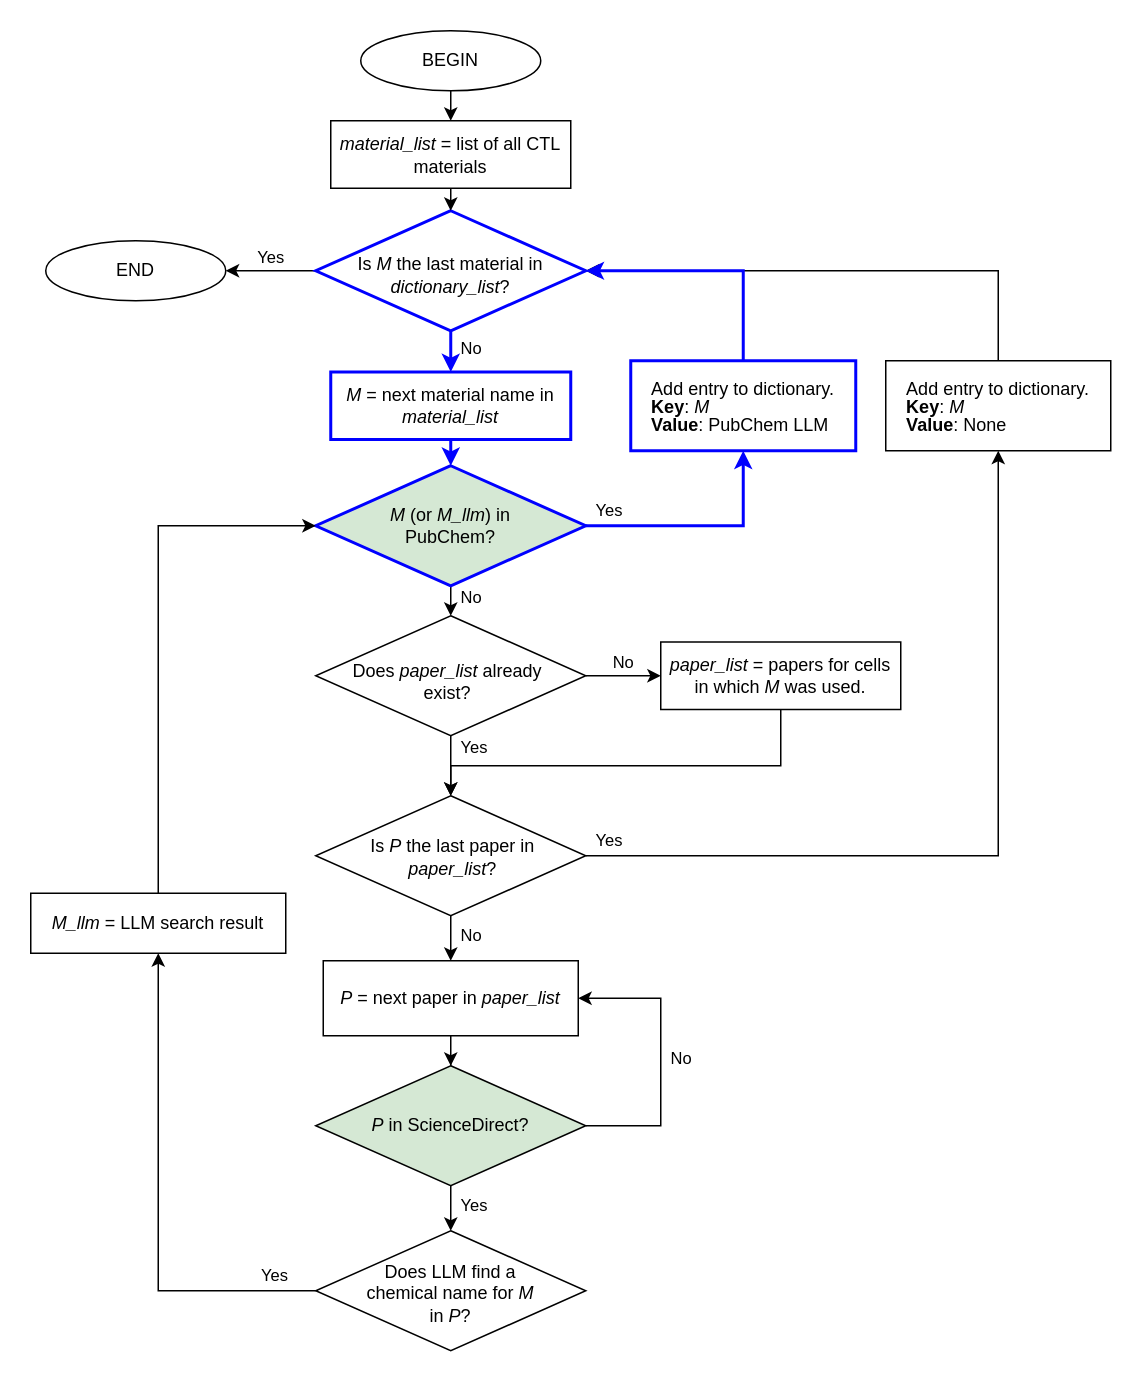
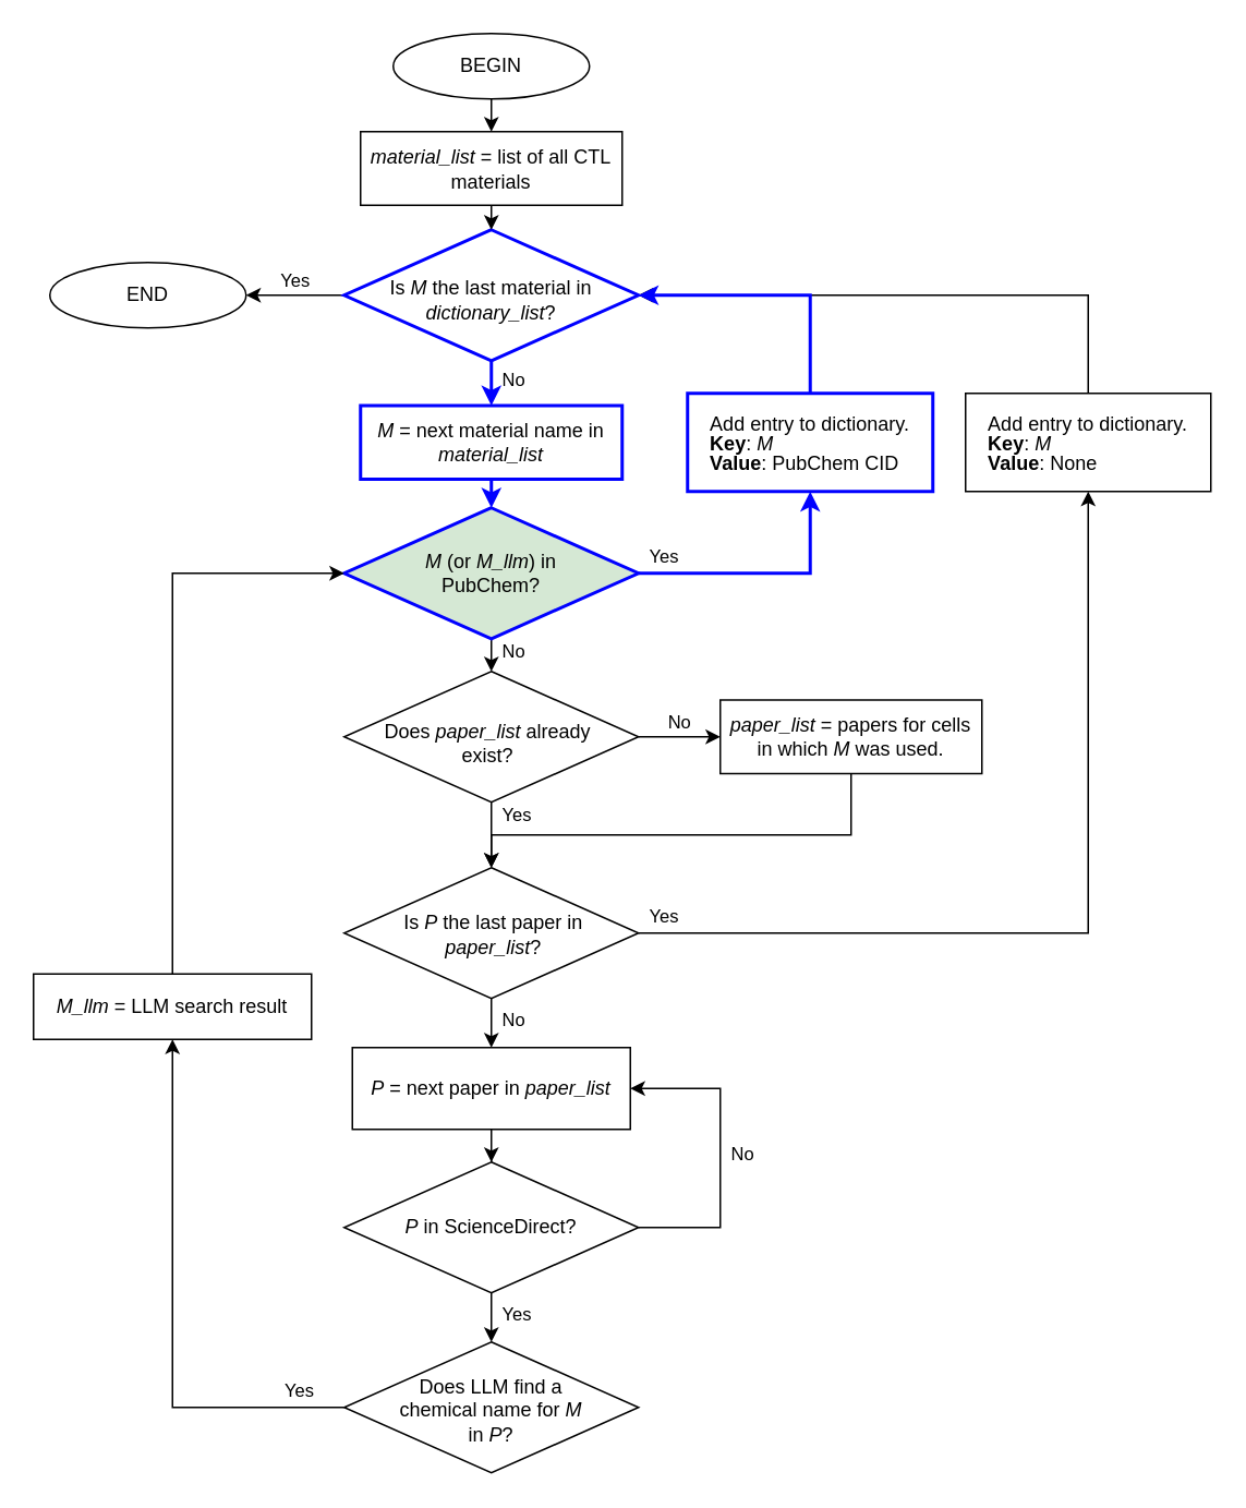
  <mxCell id="0" />
  <mxCell id="1" parent="0" />
  <mxCell id="2" style="edgeStyle=orthogonalEdgeStyle;rounded=0;orthogonalLoop=1;jettySize=auto;html=1;exitX=0.5;exitY=0;exitDx=0;exitDy=0;entryX=1;entryY=0.5;entryDx=0;entryDy=0;" edge="1" parent="1" source="27" target="30"><mxGeometry relative="1" as="geometry" /></mxCell>
  <mxCell id="3" style="edgeStyle=orthogonalEdgeStyle;rounded=0;orthogonalLoop=1;jettySize=auto;html=1;exitX=0.5;exitY=1;exitDx=0;exitDy=0;entryX=0.5;entryY=0;entryDx=0;entryDy=0;strokeColor=#0000FF;strokeWidth=2;" edge="1" parent="1" source="4" target="7"><mxGeometry relative="1" as="geometry" /></mxCell>
  <mxCell id="4" value="&lt;i&gt;M&lt;/i&gt; = next material name in &lt;i&gt;material_list&lt;/i&gt;" style="rounded=0;whiteSpace=wrap;html=1;fontSize=12;glass=0;strokeWidth=2;shadow=0;strokeColor=#0000FF;" parent="1" vertex="1"><mxGeometry x="220" y="247.5" width="160" height="45" as="geometry" /></mxCell>
  <mxCell id="5" value="No" style="edgeStyle=orthogonalEdgeStyle;rounded=0;orthogonalLoop=1;jettySize=auto;html=1;exitX=0.5;exitY=1;exitDx=0;exitDy=0;entryX=0.5;entryY=0;entryDx=0;entryDy=0;labelPosition=right;verticalLabelPosition=middle;align=left;verticalAlign=middle;spacingLeft=5;spacingBottom=4;" edge="1" parent="1" source="7" target="37"><mxGeometry relative="1" as="geometry" /></mxCell>
  <mxCell id="6" value="Yes" style="edgeStyle=orthogonalEdgeStyle;rounded=0;orthogonalLoop=1;jettySize=auto;html=1;exitX=1;exitY=0.5;exitDx=0;exitDy=0;entryX=0.5;entryY=1;entryDx=0;entryDy=0;labelPosition=right;verticalLabelPosition=middle;align=left;verticalAlign=middle;spacingLeft=5;strokeColor=#0000FF;strokeWidth=2;" edge="1" parent="1" source="7" target="9"><mxGeometry x="-1" y="10" relative="1" as="geometry"><mxPoint as="offset" /></mxGeometry></mxCell>
  <mxCell id="7" value="&lt;i&gt;M&lt;/i&gt; (or &lt;i&gt;M_llm&lt;/i&gt;) in PubChem?" style="rhombus;whiteSpace=wrap;html=1;shadow=0;fontFamily=Helvetica;fontSize=12;align=center;strokeWidth=2;spacing=10;spacingTop=10;spacingBottom=10;spacingRight=10;spacingLeft=10;strokeColor=#0000FF;fillColor=#d5e8d4;" parent="1" vertex="1"><mxGeometry x="210" y="310" width="180" height="80" as="geometry" /></mxCell>
  <mxCell id="8" style="edgeStyle=orthogonalEdgeStyle;rounded=0;orthogonalLoop=1;jettySize=auto;html=1;exitX=0.5;exitY=0;exitDx=0;exitDy=0;entryX=1;entryY=0.5;entryDx=0;entryDy=0;strokeColor=#0000FF;strokeWidth=2;" edge="1" parent="1" source="9" target="30"><mxGeometry relative="1" as="geometry" /></mxCell>
- <mxCell id="9" value="&lt;p style=&quot;text-align: left; line-height: 0px;&quot;&gt;Add entry to dictionary.&lt;/p&gt;&lt;p style=&quot;text-align: left; line-height: 0px;&quot;&gt;&lt;b&gt;Key&lt;/b&gt;: &lt;i&gt;M&lt;/i&gt;&lt;/p&gt;&lt;p style=&quot;text-align: left; line-height: 0px;&quot;&gt;&lt;b&gt;Value&lt;/b&gt;: PubChem LLM&lt;/p&gt;" style="rounded=0;whiteSpace=wrap;html=1;fontSize=12;glass=0;strokeWidth=2;shadow=0;align=center;strokeColor=#0000FF;" parent="1" vertex="1"><mxGeometry x="420" y="240" width="150" height="60" as="geometry" /></mxCell>
+ <mxCell id="9" value="&lt;p style=&quot;text-align: left; line-height: 0px;&quot;&gt;Add entry to dictionary.&lt;/p&gt;&lt;p style=&quot;text-align: left; line-height: 0px;&quot;&gt;&lt;b&gt;Key&lt;/b&gt;: &lt;i&gt;M&lt;/i&gt;&lt;/p&gt;&lt;p style=&quot;text-align: left; line-height: 0px;&quot;&gt;&lt;b&gt;Value&lt;/b&gt;: PubChem CID&lt;/p&gt;" style="rounded=0;whiteSpace=wrap;html=1;fontSize=12;glass=0;strokeWidth=2;shadow=0;align=center;strokeColor=#0000FF;" parent="1" vertex="1"><mxGeometry x="420" y="240" width="150" height="60" as="geometry" /></mxCell>
  <mxCell id="10" style="edgeStyle=orthogonalEdgeStyle;rounded=0;orthogonalLoop=1;jettySize=auto;html=1;exitX=0.5;exitY=1;exitDx=0;exitDy=0;entryX=0.5;entryY=0;entryDx=0;entryDy=0;" edge="1" parent="1" source="11" target="32"><mxGeometry relative="1" as="geometry" /></mxCell>
  <mxCell id="11" value="BEGIN" style="ellipse;whiteSpace=wrap;html=1;" vertex="1" parent="1"><mxGeometry x="240" y="20" width="120" height="40" as="geometry" /></mxCell>
  <mxCell id="12" style="edgeStyle=orthogonalEdgeStyle;rounded=0;orthogonalLoop=1;jettySize=auto;html=1;exitX=0.5;exitY=1;exitDx=0;exitDy=0;entryX=0.5;entryY=0;entryDx=0;entryDy=0;" edge="1" parent="1" source="13" target="26"><mxGeometry relative="1" as="geometry"><Array as="points"><mxPoint x="520" y="510" /><mxPoint x="300" y="510" /></Array></mxGeometry></mxCell>
  <mxCell id="13" value="&lt;i&gt;paper_list &lt;/i&gt;= papers for cells in which &lt;i&gt;M&lt;/i&gt; was used." style="rounded=0;whiteSpace=wrap;html=1;" vertex="1" parent="1"><mxGeometry x="440" y="427.5" width="160" height="45" as="geometry" /></mxCell>
  <mxCell id="14" value="" style="edgeStyle=orthogonalEdgeStyle;rounded=0;orthogonalLoop=1;jettySize=auto;html=1;" edge="1" parent="1" source="15" target="20"><mxGeometry relative="1" as="geometry" /></mxCell>
  <mxCell id="15" value="&lt;i&gt;P&lt;/i&gt; = next paper in &lt;i&gt;paper_list&lt;/i&gt;" style="rounded=0;whiteSpace=wrap;html=1;" vertex="1" parent="1"><mxGeometry x="215" y="640" width="170" height="50" as="geometry" /></mxCell>
  <mxCell id="16" style="edgeStyle=orthogonalEdgeStyle;rounded=0;orthogonalLoop=1;jettySize=auto;html=1;exitX=0.5;exitY=0;exitDx=0;exitDy=0;entryX=0;entryY=0.5;entryDx=0;entryDy=0;" edge="1" parent="1" source="17" target="7"><mxGeometry relative="1" as="geometry" /></mxCell>
  <mxCell id="17" value="&lt;i&gt;M_llm &lt;/i&gt;= LLM search result" style="rounded=0;whiteSpace=wrap;html=1;" vertex="1" parent="1"><mxGeometry x="20" y="595" width="170" height="40" as="geometry" /></mxCell>
  <mxCell id="18" value="Yes" style="edgeStyle=orthogonalEdgeStyle;rounded=0;orthogonalLoop=1;jettySize=auto;html=1;exitX=0.5;exitY=1;exitDx=0;exitDy=0;entryX=0.5;entryY=0;entryDx=0;entryDy=0;labelPosition=right;verticalLabelPosition=middle;align=left;verticalAlign=middle;spacingLeft=5;spacingBottom=5;" edge="1" parent="1" source="20" target="22"><mxGeometry relative="1" as="geometry" /></mxCell>
  <mxCell id="19" value="No" style="edgeStyle=orthogonalEdgeStyle;rounded=0;orthogonalLoop=1;jettySize=auto;html=1;exitX=1;exitY=0.5;exitDx=0;exitDy=0;entryX=1;entryY=0.5;entryDx=0;entryDy=0;labelPosition=right;verticalLabelPosition=middle;align=left;verticalAlign=middle;spacingLeft=5;" edge="1" parent="1" source="20" target="15"><mxGeometry relative="1" as="geometry"><Array as="points"><mxPoint x="440" y="750" /><mxPoint x="440" y="665" /></Array></mxGeometry></mxCell>
- <mxCell id="20" value="&lt;i&gt;P&lt;/i&gt; in ScienceDirect?" style="rhombus;whiteSpace=wrap;html=1;rounded=0;fillColor=#d5e8d4;" vertex="1" parent="1"><mxGeometry x="210" y="710" width="180" height="80" as="geometry" /></mxCell>
+ <mxCell id="20" value="&lt;i&gt;P&lt;/i&gt; in ScienceDirect?" style="rhombus;whiteSpace=wrap;html=1;rounded=0;" vertex="1" parent="1"><mxGeometry x="210" y="710" width="180" height="80" as="geometry" /></mxCell>
  <mxCell id="21" value="Yes" style="edgeStyle=orthogonalEdgeStyle;rounded=0;orthogonalLoop=1;jettySize=auto;html=1;exitX=0;exitY=0.5;exitDx=0;exitDy=0;entryX=0.5;entryY=1;entryDx=0;entryDy=0;labelPosition=right;verticalLabelPosition=middle;align=left;verticalAlign=middle;spacingLeft=5;" edge="1" parent="1" source="22" target="17"><mxGeometry x="-0.742" y="-10" relative="1" as="geometry"><mxPoint as="offset" /></mxGeometry></mxCell>
  <mxCell id="22" value="Does LLM find a chemical name for &lt;i&gt;M&lt;/i&gt; &lt;br&gt;in &lt;i&gt;P&lt;/i&gt;?" style="rhombus;whiteSpace=wrap;html=1;spacingTop=4;spacingLeft=25;spacingRight=25;" vertex="1" parent="1"><mxGeometry x="210" y="820" width="180" height="80" as="geometry" /></mxCell>
  <mxCell id="23" style="edgeStyle=orthogonalEdgeStyle;rounded=0;orthogonalLoop=1;jettySize=auto;html=1;exitX=0.5;exitY=1;exitDx=0;exitDy=0;" edge="1" parent="1" source="22" target="22"><mxGeometry relative="1" as="geometry" /></mxCell>
  <mxCell id="24" value="No" style="edgeStyle=orthogonalEdgeStyle;rounded=0;orthogonalLoop=1;jettySize=auto;html=1;exitX=0.5;exitY=1;exitDx=0;exitDy=0;entryX=0.5;entryY=0;entryDx=0;entryDy=0;labelPosition=right;verticalLabelPosition=middle;align=left;verticalAlign=middle;spacingLeft=5;spacingBottom=4;" edge="1" parent="1" source="26" target="15"><mxGeometry relative="1" as="geometry" /></mxCell>
  <mxCell id="25" value="Yes" style="edgeStyle=orthogonalEdgeStyle;rounded=0;orthogonalLoop=1;jettySize=auto;html=1;exitX=1;exitY=0.5;exitDx=0;exitDy=0;entryX=0.5;entryY=1;entryDx=0;entryDy=0;labelPosition=right;verticalLabelPosition=middle;align=left;verticalAlign=middle;spacingLeft=5;" edge="1" parent="1" source="26" target="27"><mxGeometry x="-1" y="10" relative="1" as="geometry"><mxPoint as="offset" /></mxGeometry></mxCell>
  <mxCell id="26" value="Is &lt;i&gt;P&lt;/i&gt; the last paper in &lt;i&gt;paper_list&lt;/i&gt;?" style="rhombus;whiteSpace=wrap;html=1;shadow=0;fontFamily=Helvetica;fontSize=12;align=center;strokeWidth=1;spacing=6;spacingTop=12;spacingLeft=23;spacingBottom=10;spacingRight=20;" vertex="1" parent="1"><mxGeometry x="210" y="530" width="180" height="80" as="geometry" /></mxCell>
  <mxCell id="27" value="&lt;p style=&quot;text-align: left; line-height: 0%;&quot;&gt;Add entry to dictionary.&lt;/p&gt;&lt;p style=&quot;text-align: left; line-height: 0%;&quot;&gt;&lt;b&gt;Key&lt;/b&gt;: &lt;i&gt;M&lt;/i&gt;&lt;/p&gt;&lt;p style=&quot;text-align: left; line-height: 0%;&quot;&gt;&lt;b&gt;Value&lt;/b&gt;: None&lt;/p&gt;&lt;p&gt;&lt;/p&gt;" style="rounded=0;whiteSpace=wrap;html=1;fontSize=12;glass=0;strokeWidth=1;shadow=0;align=center;" vertex="1" parent="1"><mxGeometry x="590" y="240" width="150" height="60" as="geometry" /></mxCell>
  <mxCell id="28" value="No" style="edgeStyle=orthogonalEdgeStyle;rounded=0;orthogonalLoop=1;jettySize=auto;html=1;exitX=0.5;exitY=1;exitDx=0;exitDy=0;entryX=0.5;entryY=0;entryDx=0;entryDy=0;labelPosition=right;verticalLabelPosition=middle;align=left;verticalAlign=middle;spacingLeft=5;spacingBottom=4;strokeColor=#0000FF;strokeWidth=2;" edge="1" parent="1" source="30" target="4"><mxGeometry relative="1" as="geometry" /></mxCell>
  <mxCell id="29" value="Yes" style="edgeStyle=orthogonalEdgeStyle;rounded=0;orthogonalLoop=1;jettySize=auto;html=1;exitX=0;exitY=0.5;exitDx=0;exitDy=0;entryX=1;entryY=0.5;entryDx=0;entryDy=0;labelPosition=center;verticalLabelPosition=top;align=center;verticalAlign=bottom;" edge="1" parent="1" source="30" target="34"><mxGeometry relative="1" as="geometry" /></mxCell>
  <mxCell id="30" value="Is &lt;i&gt;M &lt;/i&gt;the last material in &lt;i&gt;dictionary_list&lt;/i&gt;?" style="rhombus;whiteSpace=wrap;html=1;spacingLeft=20;spacingRight=20;spacingTop=5;strokeColor=#0000FF;strokeWidth=2;" vertex="1" parent="1"><mxGeometry x="210" y="140" width="180" height="80" as="geometry" /></mxCell>
  <mxCell id="31" style="edgeStyle=orthogonalEdgeStyle;rounded=0;orthogonalLoop=1;jettySize=auto;html=1;exitX=0.5;exitY=1;exitDx=0;exitDy=0;entryX=0.5;entryY=0;entryDx=0;entryDy=0;" edge="1" parent="1" source="32" target="30"><mxGeometry relative="1" as="geometry" /></mxCell>
  <mxCell id="32" value="&lt;i&gt;material_list &lt;/i&gt;= list of all CTL materials" style="rounded=0;whiteSpace=wrap;html=1;" vertex="1" parent="1"><mxGeometry x="220" y="80" width="160" height="45" as="geometry" /></mxCell>
  <mxCell id="33" style="edgeStyle=orthogonalEdgeStyle;rounded=0;orthogonalLoop=1;jettySize=auto;html=1;exitX=0.5;exitY=1;exitDx=0;exitDy=0;" edge="1" parent="1" source="32" target="32"><mxGeometry relative="1" as="geometry" /></mxCell>
  <mxCell id="34" value="END" style="ellipse;whiteSpace=wrap;html=1;" vertex="1" parent="1"><mxGeometry x="30" y="160" width="120" height="40" as="geometry" /></mxCell>
  <mxCell id="35" value="No" style="edgeStyle=orthogonalEdgeStyle;rounded=0;orthogonalLoop=1;jettySize=auto;html=1;exitX=1;exitY=0.5;exitDx=0;exitDy=0;entryX=0;entryY=0.5;entryDx=0;entryDy=0;labelPosition=center;verticalLabelPosition=top;align=center;verticalAlign=bottom;" edge="1" parent="1" source="37" target="13"><mxGeometry relative="1" as="geometry" /></mxCell>
  <mxCell id="36" value="Yes" style="edgeStyle=orthogonalEdgeStyle;rounded=0;orthogonalLoop=1;jettySize=auto;html=1;exitX=0.5;exitY=1;exitDx=0;exitDy=0;entryX=0.5;entryY=0;entryDx=0;entryDy=0;labelPosition=right;verticalLabelPosition=middle;align=left;verticalAlign=middle;spacingRight=5;spacingBottom=4;spacingLeft=5;" edge="1" parent="1" source="37" target="26"><mxGeometry x="-0.5" relative="1" as="geometry"><mxPoint as="offset" /></mxGeometry></mxCell>
  <mxCell id="37" value="Does &lt;i&gt;paper_list &lt;/i&gt;already exist?" style="rhombus;whiteSpace=wrap;html=1;spacingLeft=20;spacingRight=24;spacingTop=8;" vertex="1" parent="1"><mxGeometry x="210" y="410" width="180" height="80" as="geometry" /></mxCell>
